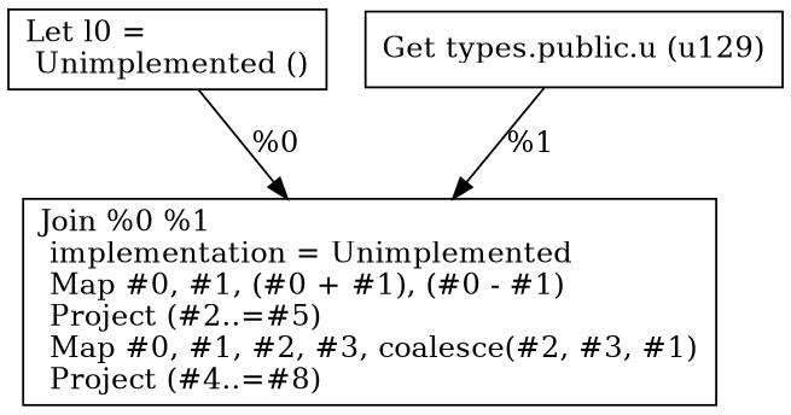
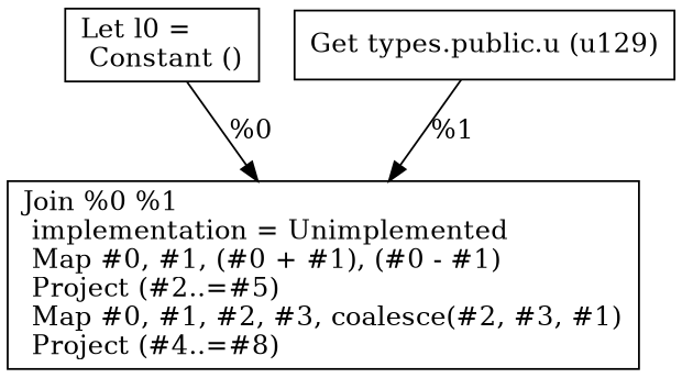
  digraph {
    node [shape=record]
-   n1 [label="Let l0 =\l Unimplemented ()\l"]
+   n1 [label="Let l0 =\l Constant ()\l"]
    n2 [label=" Join %0 %1\l  implementation = Unimplemented\l Map #0, #1, (#0 + #1), (#0 - #1)\l Project (#2..=#5)\l Map #0, #1, #2, #3, coalesce(#2, #3, #1)\l Project (#4..=#8)\l"]
    n3 [label=" Get types.public.u (u129)\l"]
    n1 -> n2 [label="%0\l"]
    n3 -> n2 [label="%1\l"]
  }
